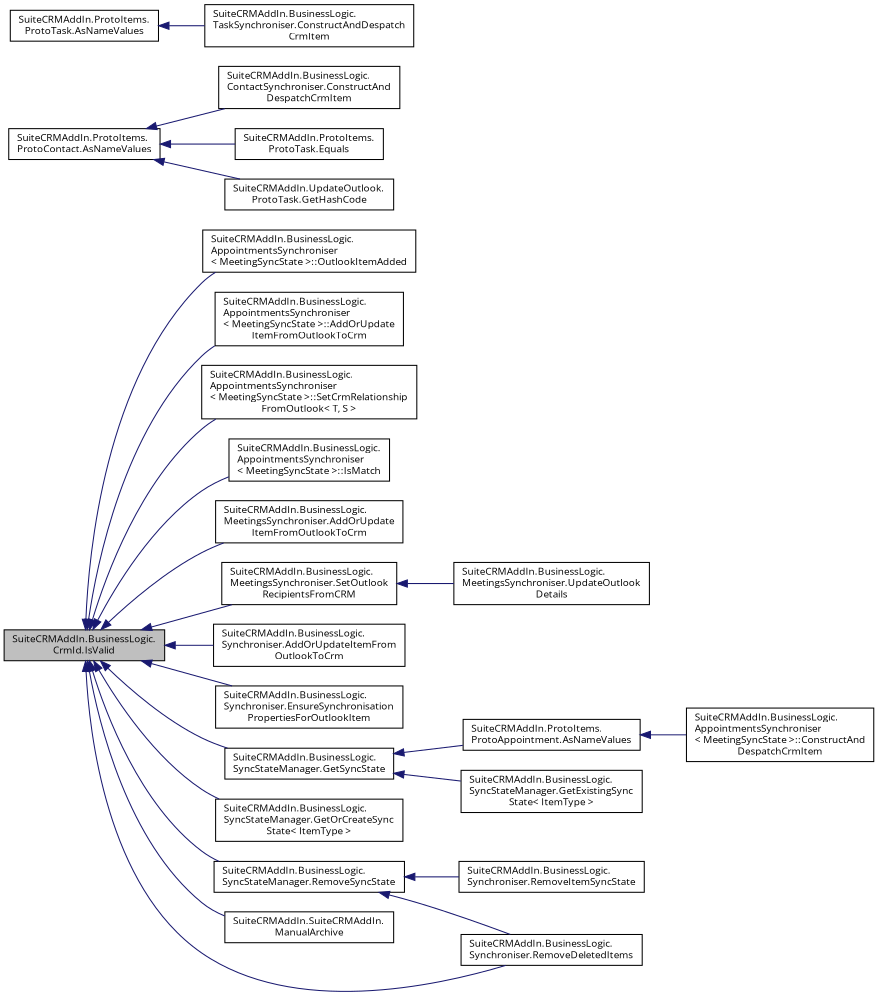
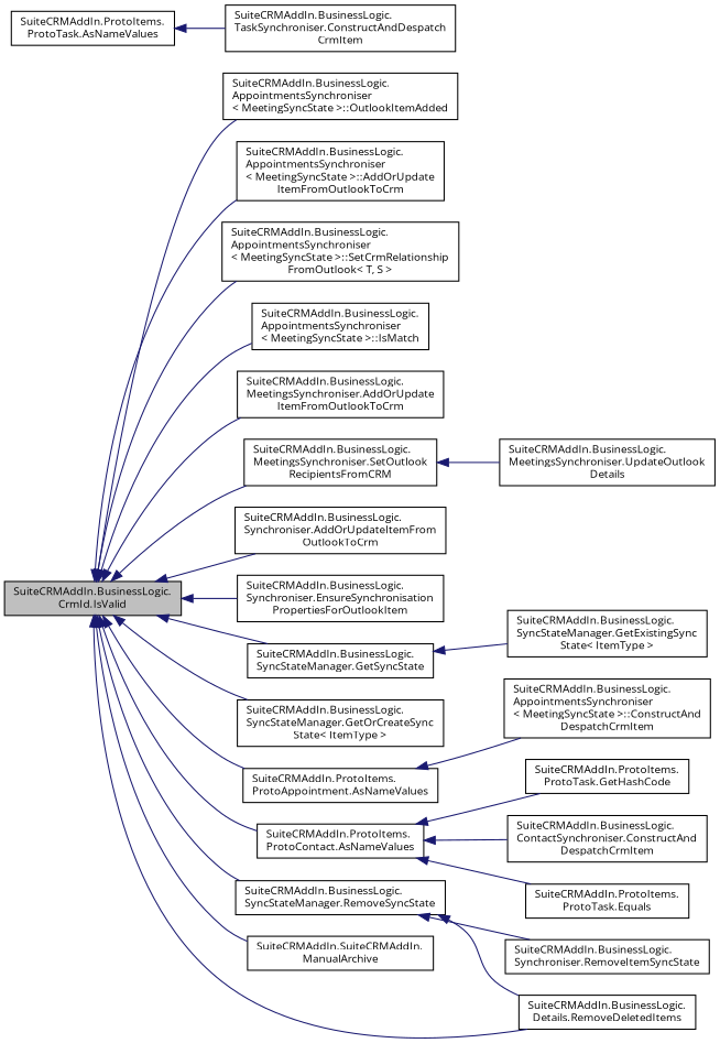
  digraph {
    fontname="Open Sans"
    rankdir=LR
    node [color=black fillcolor=white fontname="Open Sans" fontsize=10 shape=record style=filled]
    edge [color=midnightblue dir=back fontname="Open Sans" fontsize=10 labelfontname=Helvetica labelfontsize=10 style=solid]
    n1 [fillcolor=grey75 fontcolor=black height=0.2 label="SuiteCRMAddIn.BusinessLogic.\lCrmId.IsValid" width=0.4]
    n2 [height=0.2 label="SuiteCRMAddIn.BusinessLogic.\lAppointmentsSynchroniser\l\< MeetingSyncState \>::OutlookItemAdded" width=0.4]
    n3 [height=0.2 label="SuiteCRMAddIn.BusinessLogic.\lAppointmentsSynchroniser\l\< MeetingSyncState \>::AddOrUpdate\lItemFromOutlookToCrm" width=0.4]
    n4 [height=0.2 label="SuiteCRMAddIn.BusinessLogic.\lAppointmentsSynchroniser\l\< MeetingSyncState \>::SetCrmRelationship\lFromOutlook\< T, S \>" width=0.4]
    n5 [height=0.2 label="SuiteCRMAddIn.BusinessLogic.\lAppointmentsSynchroniser\l\< MeetingSyncState \>::IsMatch" width=0.4]
    n6 [height=0.2 label="SuiteCRMAddIn.BusinessLogic.\lMeetingsSynchroniser.AddOrUpdate\lItemFromOutlookToCrm" width=0.4]
    n7 [height=0.2 label="SuiteCRMAddIn.BusinessLogic.\lMeetingsSynchroniser.SetOutlook\lRecipientsFromCRM" width=0.4]
    n8 [height=0.2 label="SuiteCRMAddIn.BusinessLogic.\lSynchroniser.AddOrUpdateItemFrom\lOutlookToCrm" width=0.4]
    n9 [height=0.2 label="SuiteCRMAddIn.BusinessLogic.\lSynchroniser.EnsureSynchronisation\lPropertiesForOutlookItem" width=0.4]
    n10 [height=0.2 label="SuiteCRMAddIn.BusinessLogic.\lSyncStateManager.GetSyncState" width=0.4]
    n11 [height=0.2 label="SuiteCRMAddIn.BusinessLogic.\lSyncStateManager.GetOrCreateSync\lState\< ItemType \>" width=0.4]
    n12 [height=0.2 label="SuiteCRMAddIn.BusinessLogic.\lSyncStateManager.RemoveSyncState" width=0.4]
    n13 [height=0.2 label="SuiteCRMAddIn.ProtoItems.\lProtoAppointment.AsNameValues" width=0.4]
    n14 [height=0.2 label="SuiteCRMAddIn.ProtoItems.\lProtoContact.AsNameValues" width=0.4]
    n15 [height=0.2 label="SuiteCRMAddIn.SuiteCRMAddIn.\lManualArchive" width=0.4]
-   n16 [height=0.2 label="SuiteCRMAddIn.BusinessLogic.\lSynchroniser.RemoveDeletedItems" width=0.4]
+   n16 [height=0.2 label="SuiteCRMAddIn.BusinessLogic.\lDetails.RemoveDeletedItems" width=0.4]
    n17 [height=0.2 label="SuiteCRMAddIn.BusinessLogic.\lMeetingsSynchroniser.UpdateOutlook\lDetails" width=0.4]
    n18 [height=0.2 label="SuiteCRMAddIn.BusinessLogic.\lSyncStateManager.GetExistingSync\lState\< ItemType \>" width=0.4]
    n19 [height=0.2 label="SuiteCRMAddIn.BusinessLogic.\lSynchroniser.RemoveItemSyncState" width=0.4]
    n20 [height=0.2 label="SuiteCRMAddIn.BusinessLogic.\lAppointmentsSynchroniser\l\< MeetingSyncState \>::ConstructAnd\lDespatchCrmItem" width=0.4]
    n21 [height=0.2 label="SuiteCRMAddIn.BusinessLogic.\lContactSynchroniser.ConstructAnd\lDespatchCrmItem" width=0.4]
    n22 [height=0.2 label="SuiteCRMAddIn.ProtoItems.\lProtoTask.Equals" width=0.4]
-   n23 [height=0.2 label="SuiteCRMAddIn.UpdateOutlook.\lProtoTask.GetHashCode" width=0.4]
+   n23 [height=0.2 label="SuiteCRMAddIn.ProtoItems.\lProtoTask.GetHashCode" width=0.4]
    n24 [height=0.2 label="SuiteCRMAddIn.ProtoItems.\lProtoTask.AsNameValues" width=0.4]
    n25 [height=0.2 label="SuiteCRMAddIn.BusinessLogic.\lTaskSynchroniser.ConstructAndDespatch\lCrmItem" width=0.4]
    n1 -> n2
    n1 -> n3
    n1 -> n4
    n1 -> n5
    n1 -> n6
    n1 -> n7
    n1 -> n8
    n1 -> n9
    n1 -> n10
    n1 -> n11
    n1 -> n12
-   n10 -> n13
+   n1 -> n13
+   n1 -> n14
    n1 -> n15
    n1 -> n16
    n7 -> n17
    n10 -> n18
    n12 -> n16
    n12 -> n19
    n13 -> n20
    n14 -> n21
    n14 -> n22
    n14 -> n23
    n24 -> n25
  }
